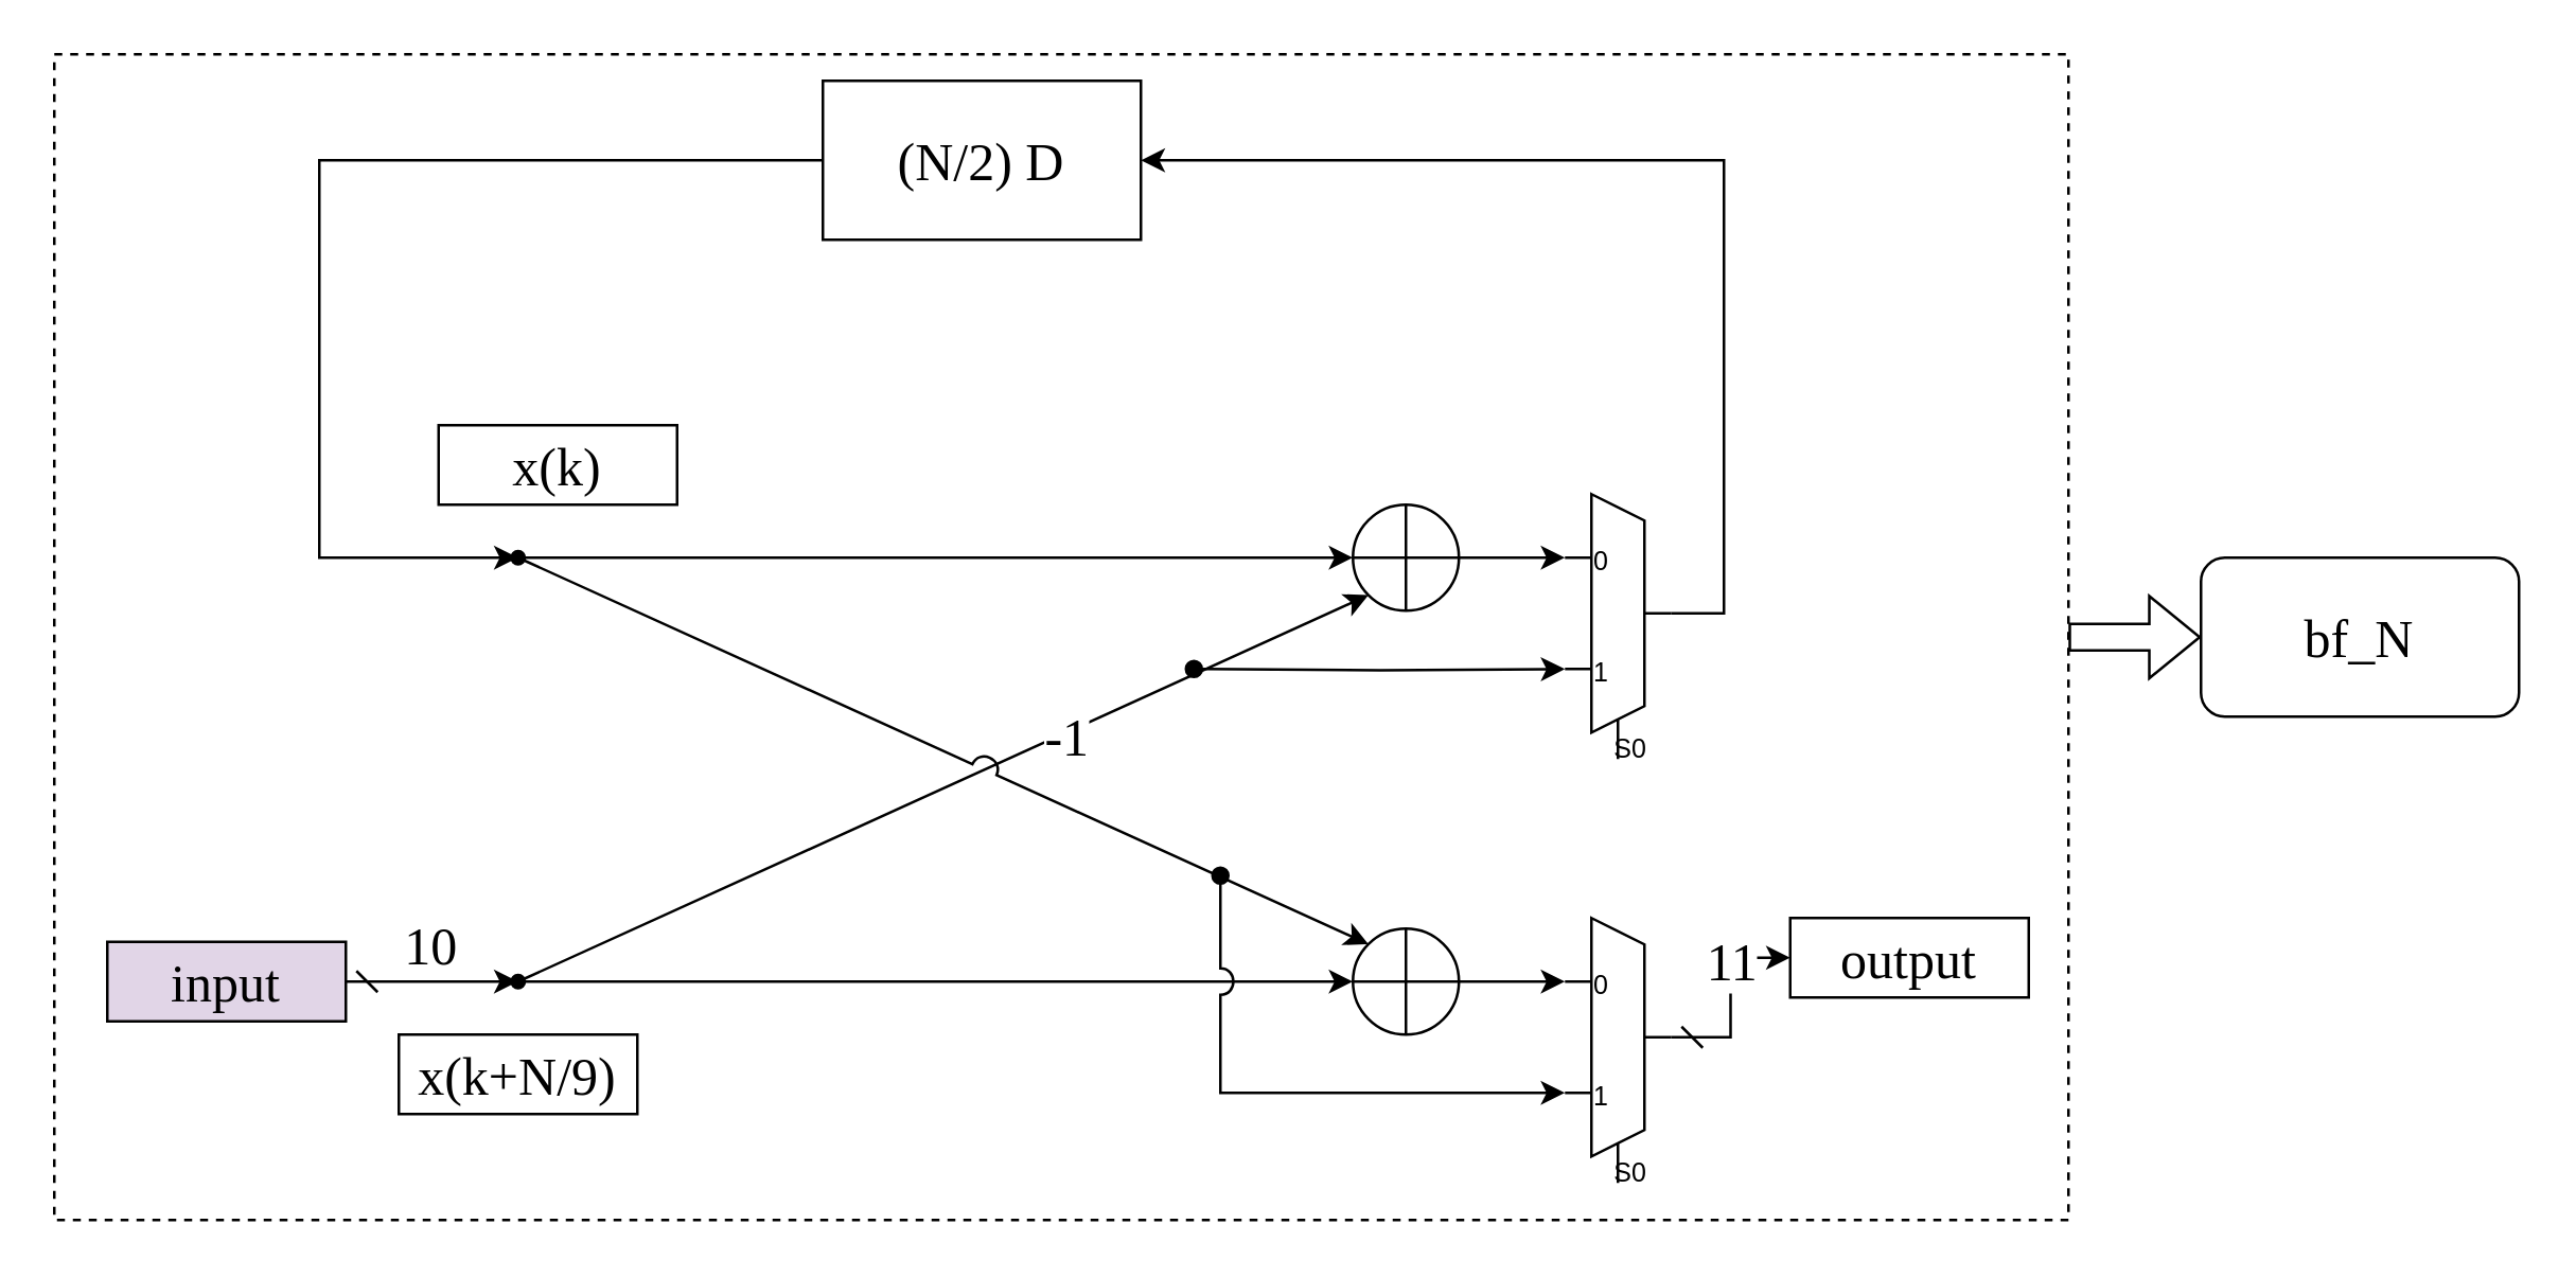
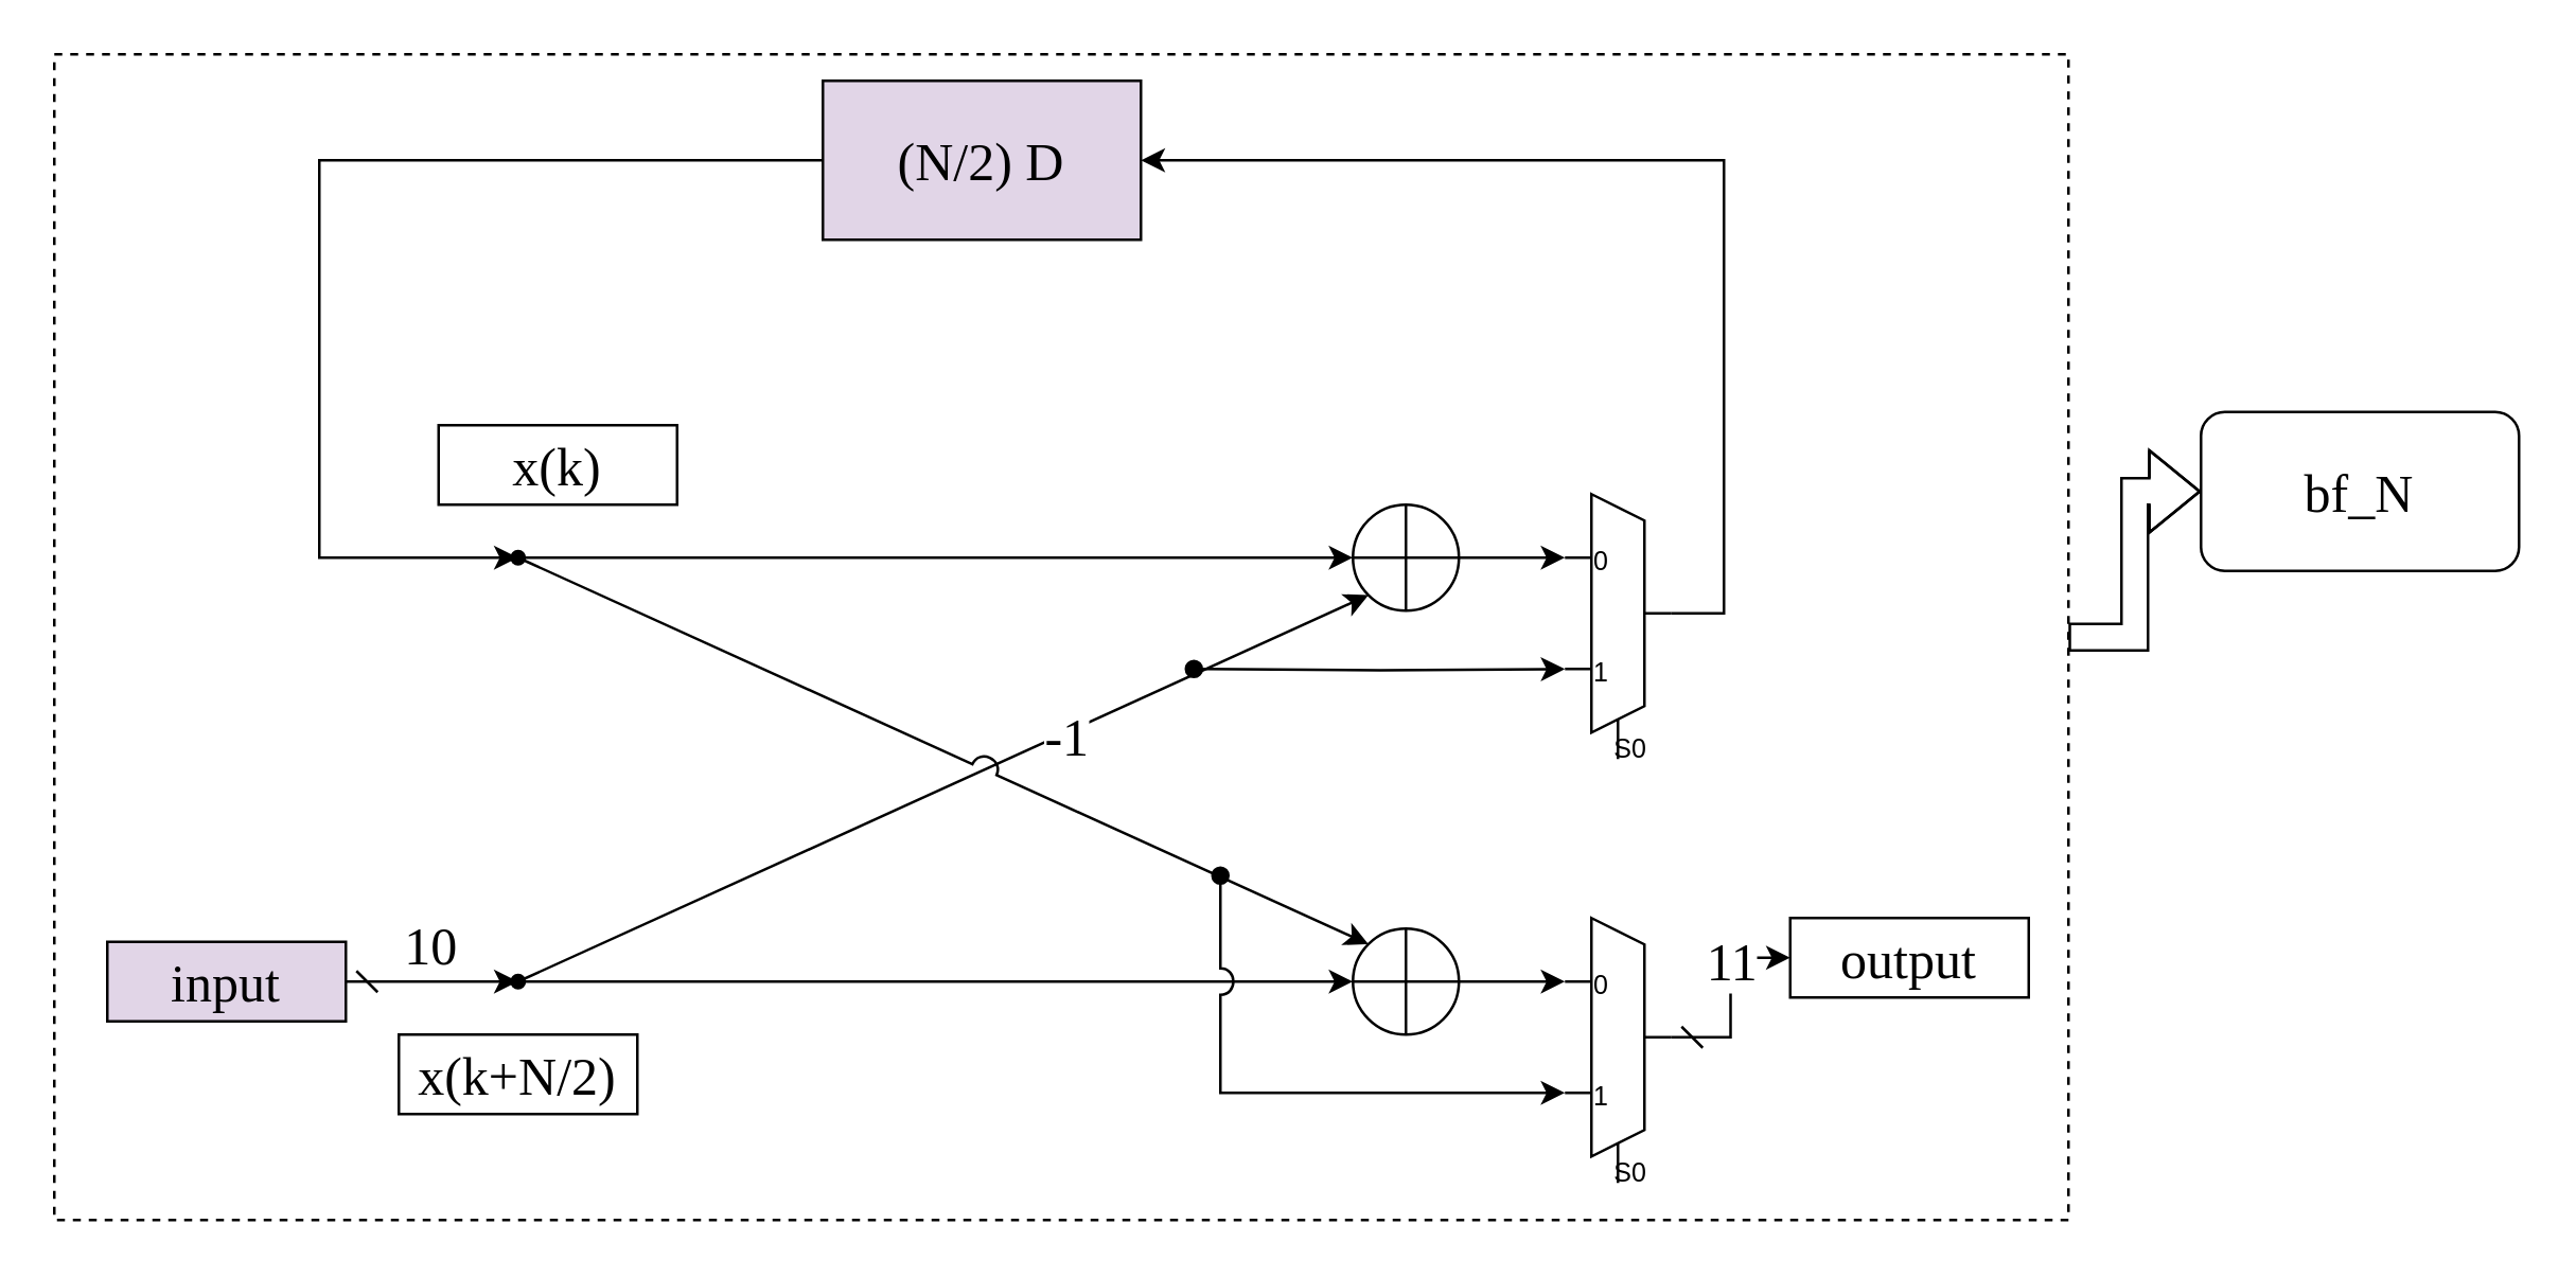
  <mxCell id="0" />
  <mxCell id="1" parent="0" />
  <mxCell id="2" style="edgeStyle=orthogonalEdgeStyle;rounded=0;orthogonalLoop=1;jettySize=auto;html=1;exitX=1;exitY=0.5;exitDx=0;exitDy=0;entryX=0;entryY=0.5;entryDx=0;entryDy=0;shape=flexArrow;" edge="1" parent="1" source="3" target="30"><mxGeometry relative="1" as="geometry" /></mxCell>
  <mxCell id="3" value="" style="rounded=0;whiteSpace=wrap;html=1;fillColor=none;dashed=1;" vertex="1" parent="1"><mxGeometry x="20" y="20" width="760" height="440" as="geometry" /></mxCell>
  <mxCell id="4" value="" style="shape=orEllipse;perimeter=ellipsePerimeter;whiteSpace=wrap;html=1;backgroundOutline=1;" parent="1" vertex="1"><mxGeometry x="510" y="190" width="40" height="40" as="geometry" /></mxCell>
  <mxCell id="5" value="" style="shape=orEllipse;perimeter=ellipsePerimeter;whiteSpace=wrap;html=1;backgroundOutline=1;" parent="1" vertex="1"><mxGeometry x="510" y="350" width="40" height="40" as="geometry" /></mxCell>
- <mxCell id="6" value="&lt;font style=&quot;font-size: 20px;&quot; face=&quot;Times New Roman&quot;&gt;(N/2) D&lt;/font&gt;" style="rounded=0;whiteSpace=wrap;html=1;" parent="1" vertex="1"><mxGeometry x="310" y="30" width="120" height="60" as="geometry" /></mxCell>
- <mxCell id="7" value="&lt;font style=&quot;font-size: 20px;&quot; face=&quot;Times New Roman&quot;&gt;x(k+N/9)&lt;/font&gt;" style="rounded=0;whiteSpace=wrap;html=1;" parent="1" vertex="1"><mxGeometry x="150" y="390" width="90" height="30" as="geometry" /></mxCell>
+ <mxCell id="6" value="&lt;font style=&quot;font-size: 20px;&quot; face=&quot;Times New Roman&quot;&gt;(N/2) D&lt;/font&gt;" style="rounded=0;whiteSpace=wrap;html=1;fillColor=#e1d5e7;" parent="1" vertex="1"><mxGeometry x="310" y="30" width="120" height="60" as="geometry" /></mxCell>
+ <mxCell id="7" value="&lt;font style=&quot;font-size: 20px;&quot; face=&quot;Times New Roman&quot;&gt;x(k+N/2)&lt;/font&gt;" style="rounded=0;whiteSpace=wrap;html=1;" parent="1" vertex="1"><mxGeometry x="150" y="390" width="90" height="30" as="geometry" /></mxCell>
  <mxCell id="8" value="&lt;font style=&quot;font-size: 20px;&quot; face=&quot;Times New Roman&quot;&gt;x(k)&lt;/font&gt;" style="rounded=0;whiteSpace=wrap;html=1;" parent="1" vertex="1"><mxGeometry x="165" y="160" width="90" height="30" as="geometry" /></mxCell>
  <mxCell id="9" value="" style="shape=waypoint;sketch=0;fillStyle=solid;size=6;pointerEvents=1;points=[];fillColor=none;resizable=0;rotatable=0;perimeter=centerPerimeter;snapToPoint=1;" parent="1" vertex="1"><mxGeometry x="185" y="200" width="20" height="20" as="geometry" /></mxCell>
  <mxCell id="10" style="edgeStyle=orthogonalEdgeStyle;rounded=0;orthogonalLoop=1;jettySize=auto;html=1;exitX=1.383;exitY=0.867;exitDx=0;exitDy=0;entryX=0;entryY=0.5;entryDx=0;entryDy=0;exitPerimeter=0;" parent="1" source="9" target="4" edge="1"><mxGeometry relative="1" as="geometry" /></mxCell>
  <mxCell id="11" value="" style="shape=waypoint;sketch=0;fillStyle=solid;size=6;pointerEvents=1;points=[];fillColor=none;resizable=0;rotatable=0;perimeter=centerPerimeter;snapToPoint=1;" parent="1" vertex="1"><mxGeometry x="185" y="360" width="20" height="20" as="geometry" /></mxCell>
  <mxCell id="12" style="edgeStyle=orthogonalEdgeStyle;rounded=0;orthogonalLoop=1;jettySize=auto;html=1;exitX=1.317;exitY=0.5;exitDx=0;exitDy=0;entryX=0;entryY=0.5;entryDx=0;entryDy=0;exitPerimeter=0;" parent="1" source="11" target="5" edge="1"><mxGeometry relative="1" as="geometry" /></mxCell>
  <mxCell id="13" style="rounded=0;orthogonalLoop=1;jettySize=auto;html=1;entryX=0;entryY=1;entryDx=0;entryDy=0;jumpStyle=arc;jumpSize=10;" parent="1" target="4" edge="1"><mxGeometry relative="1" as="geometry"><mxPoint x="195" y="370" as="sourcePoint" /></mxGeometry></mxCell>
  <mxCell id="14" value="&lt;font style=&quot;font-size: 20px;&quot; face=&quot;Times New Roman&quot;&gt;-1&lt;/font&gt;" style="edgeLabel;html=1;align=center;verticalAlign=middle;resizable=0;points=[];" parent="13" vertex="1" connectable="0"><mxGeometry x="0.289" relative="1" as="geometry"><mxPoint as="offset" /></mxGeometry></mxCell>
  <mxCell id="15" style="rounded=0;orthogonalLoop=1;jettySize=auto;html=1;exitX=1.017;exitY=0.967;exitDx=0;exitDy=0;entryX=0;entryY=0;entryDx=0;entryDy=0;exitPerimeter=0;jumpStyle=arc;jumpSize=10;" parent="1" source="9" target="5" edge="1"><mxGeometry relative="1" as="geometry" /></mxCell>
  <mxCell id="16" style="edgeStyle=orthogonalEdgeStyle;rounded=0;orthogonalLoop=1;jettySize=auto;html=1;exitX=1;exitY=0.5;exitDx=0;exitDy=-5;exitPerimeter=0;entryX=1;entryY=0.5;entryDx=0;entryDy=0;" parent="1" source="18" target="6" edge="1"><mxGeometry relative="1" as="geometry" /></mxCell>
  <mxCell id="17" style="edgeStyle=orthogonalEdgeStyle;rounded=0;orthogonalLoop=1;jettySize=auto;html=1;exitX=0;exitY=0.63;exitDx=0;exitDy=3;exitPerimeter=0;entryX=0;entryY=0.63;entryDx=0;entryDy=3;entryPerimeter=0;startArrow=oval;startFill=1;spacing=0;" parent="1" target="18" edge="1"><mxGeometry relative="1" as="geometry"><mxPoint x="450" y="252" as="sourcePoint" /></mxGeometry></mxCell>
  <mxCell id="18" value="" style="shadow=0;dashed=0;align=center;html=1;strokeWidth=1;shape=mxgraph.electrical.abstract.mux2;whiteSpace=wrap;fontSize=20;fontStyle=0;spacingTop=9;" parent="1" vertex="1"><mxGeometry x="590" y="186" width="40" height="100" as="geometry" /></mxCell>
  <mxCell id="19" style="edgeStyle=orthogonalEdgeStyle;rounded=0;orthogonalLoop=1;jettySize=auto;html=1;exitX=0;exitY=0.63;exitDx=0;exitDy=3;exitPerimeter=0;entryX=0;entryY=0.63;entryDx=0;entryDy=3;entryPerimeter=0;jumpStyle=arc;jumpSize=10;startArrow=oval;startFill=1;" parent="1" target="22" edge="1"><mxGeometry relative="1" as="geometry"><mxPoint x="460" y="330" as="sourcePoint" /><Array as="points"><mxPoint x="460" y="412" /></Array></mxGeometry></mxCell>
  <mxCell id="20" style="edgeStyle=orthogonalEdgeStyle;rounded=0;orthogonalLoop=1;jettySize=auto;html=1;exitX=1;exitY=0.5;exitDx=0;exitDy=-5;exitPerimeter=0;entryX=0;entryY=0.5;entryDx=0;entryDy=0;startArrow=dash;startFill=0;" parent="1" source="22" target="29" edge="1"><mxGeometry relative="1" as="geometry" /></mxCell>
  <mxCell id="21" value="&lt;font style=&quot;font-size: 20px;&quot; face=&quot;Times New Roman&quot;&gt;11&lt;/font&gt;" style="edgeLabel;html=1;align=center;verticalAlign=bottom;resizable=0;points=[];labelPosition=center;verticalLabelPosition=top;" vertex="1" connectable="0" parent="20"><mxGeometry x="0.017" relative="1" as="geometry"><mxPoint as="offset" /></mxGeometry></mxCell>
  <mxCell id="22" value="" style="shadow=0;dashed=0;align=center;html=1;strokeWidth=1;shape=mxgraph.electrical.abstract.mux2;whiteSpace=wrap;fontSize=20;" parent="1" vertex="1"><mxGeometry x="590" y="346" width="40" height="100" as="geometry" /></mxCell>
  <mxCell id="23" value="&lt;font style=&quot;font-size: 20px;&quot; face=&quot;Times New Roman&quot;&gt;input&lt;/font&gt;" style="rounded=0;whiteSpace=wrap;html=1;fillColor=#e1d5e7;" parent="1" vertex="1"><mxGeometry x="40" y="355" width="90" height="30" as="geometry" /></mxCell>
  <mxCell id="24" style="edgeStyle=orthogonalEdgeStyle;rounded=0;orthogonalLoop=1;jettySize=auto;html=1;exitX=1;exitY=0.5;exitDx=0;exitDy=0;entryX=0.25;entryY=0.533;entryDx=0;entryDy=0;entryPerimeter=0;startArrow=dash;startFill=0;" parent="1" source="23" target="11" edge="1"><mxGeometry relative="1" as="geometry" /></mxCell>
  <mxCell id="25" value="&lt;font style=&quot;font-size: 20px;&quot; face=&quot;Times New Roman&quot;&gt;10&lt;/font&gt;" style="edgeLabel;html=1;align=center;verticalAlign=bottom;resizable=0;points=[];labelPosition=center;verticalLabelPosition=top;" vertex="1" connectable="0" parent="24"><mxGeometry x="-0.036" relative="1" as="geometry"><mxPoint as="offset" /></mxGeometry></mxCell>
  <mxCell id="26" style="edgeStyle=orthogonalEdgeStyle;rounded=0;orthogonalLoop=1;jettySize=auto;html=1;exitX=0;exitY=0.5;exitDx=0;exitDy=0;entryX=0.25;entryY=0.767;entryDx=0;entryDy=0;entryPerimeter=0;" parent="1" source="6" target="9" edge="1"><mxGeometry relative="1" as="geometry"><Array as="points"><mxPoint x="120" y="60" /><mxPoint x="120" y="210" /></Array></mxGeometry></mxCell>
  <mxCell id="27" style="edgeStyle=orthogonalEdgeStyle;rounded=0;orthogonalLoop=1;jettySize=auto;html=1;exitX=1;exitY=0.5;exitDx=0;exitDy=0;entryX=0;entryY=0.21;entryDx=0;entryDy=3;entryPerimeter=0;" parent="1" source="5" target="22" edge="1"><mxGeometry relative="1" as="geometry" /></mxCell>
  <mxCell id="28" style="edgeStyle=orthogonalEdgeStyle;rounded=0;orthogonalLoop=1;jettySize=auto;html=1;exitX=1;exitY=0.5;exitDx=0;exitDy=0;entryX=0;entryY=0.21;entryDx=0;entryDy=3;entryPerimeter=0;" parent="1" source="4" target="18" edge="1"><mxGeometry relative="1" as="geometry" /></mxCell>
  <mxCell id="29" value="&lt;font style=&quot;font-size: 20px;&quot; face=&quot;Times New Roman&quot;&gt;output&lt;/font&gt;" style="rounded=0;whiteSpace=wrap;html=1;" parent="1" vertex="1"><mxGeometry x="675" y="346" width="90" height="30" as="geometry" /></mxCell>
- <mxCell id="30" value="&lt;font style=&quot;font-size: 20px;&quot; face=&quot;Times New Roman&quot;&gt;bf_N&lt;/font&gt;" style="rounded=1;whiteSpace=wrap;html=1;" vertex="1" parent="1"><mxGeometry x="830" y="210" width="120" height="60" as="geometry" /></mxCell>
+ <mxCell id="30" value="&lt;font style=&quot;font-size: 20px;&quot; face=&quot;Times New Roman&quot;&gt;bf_N&lt;/font&gt;" style="rounded=1;whiteSpace=wrap;html=1;" vertex="1" parent="1"><mxGeometry x="830" y="155" width="120" height="60" as="geometry" /></mxCell>
